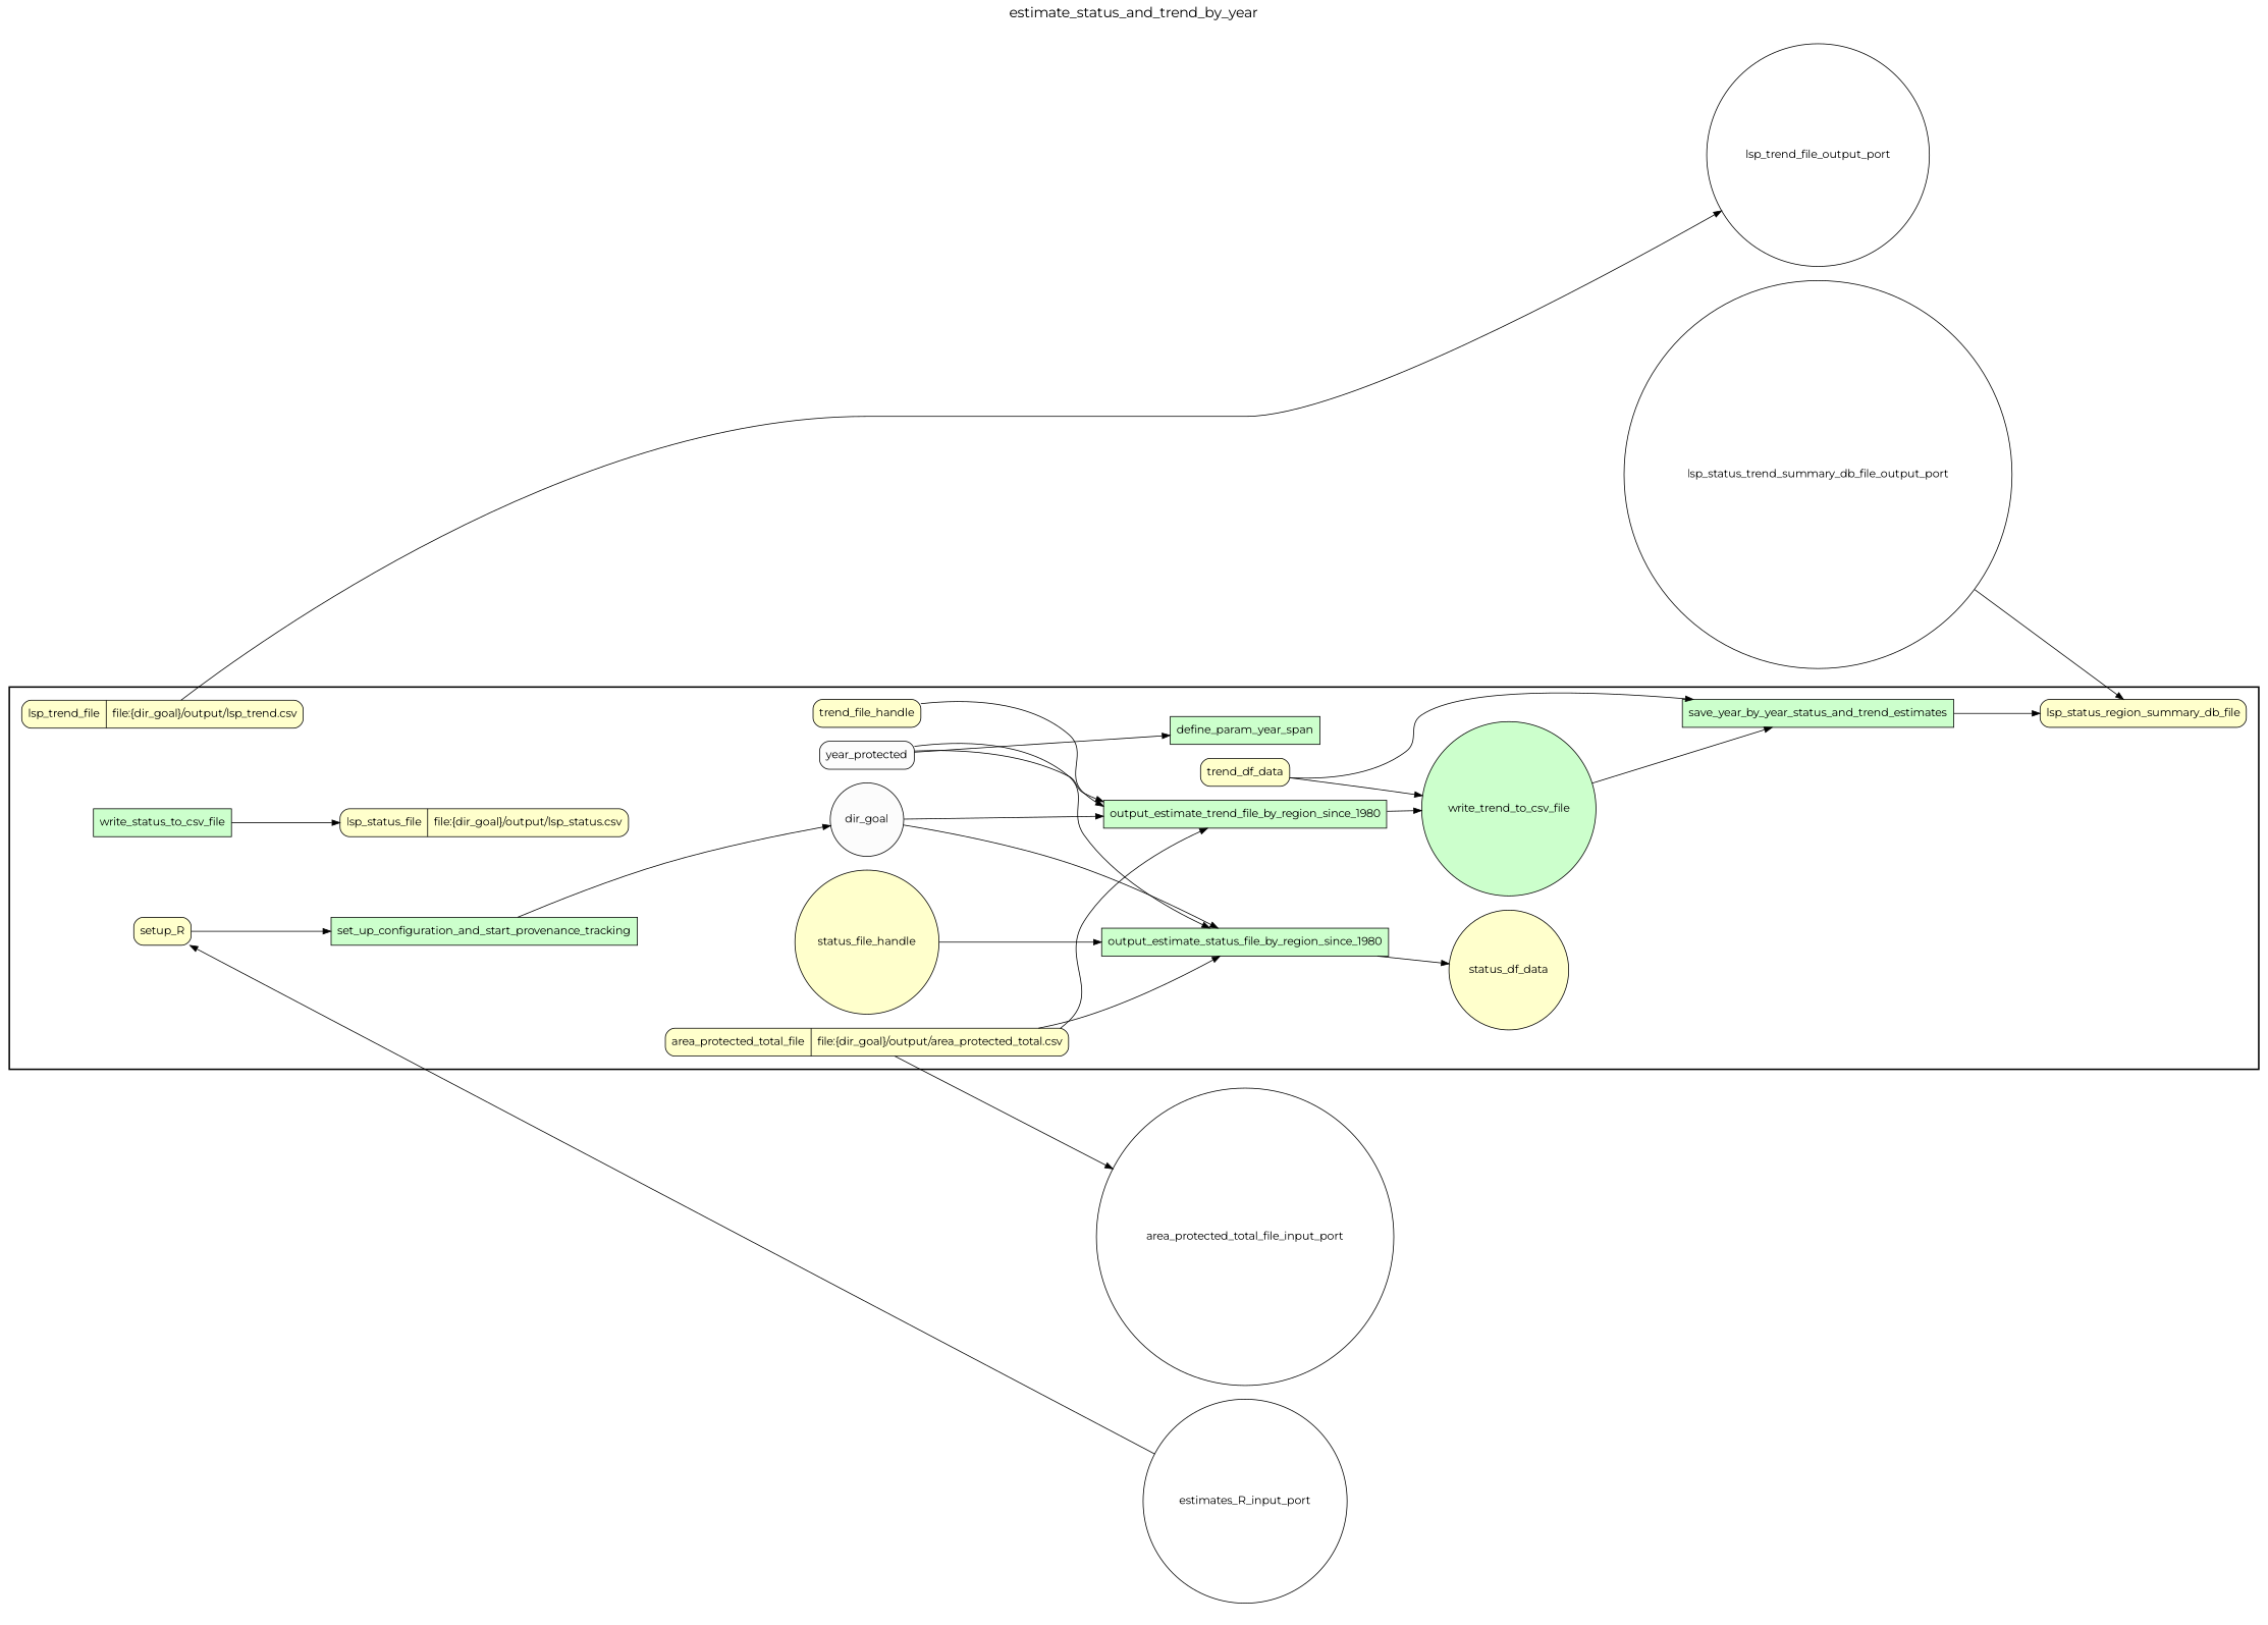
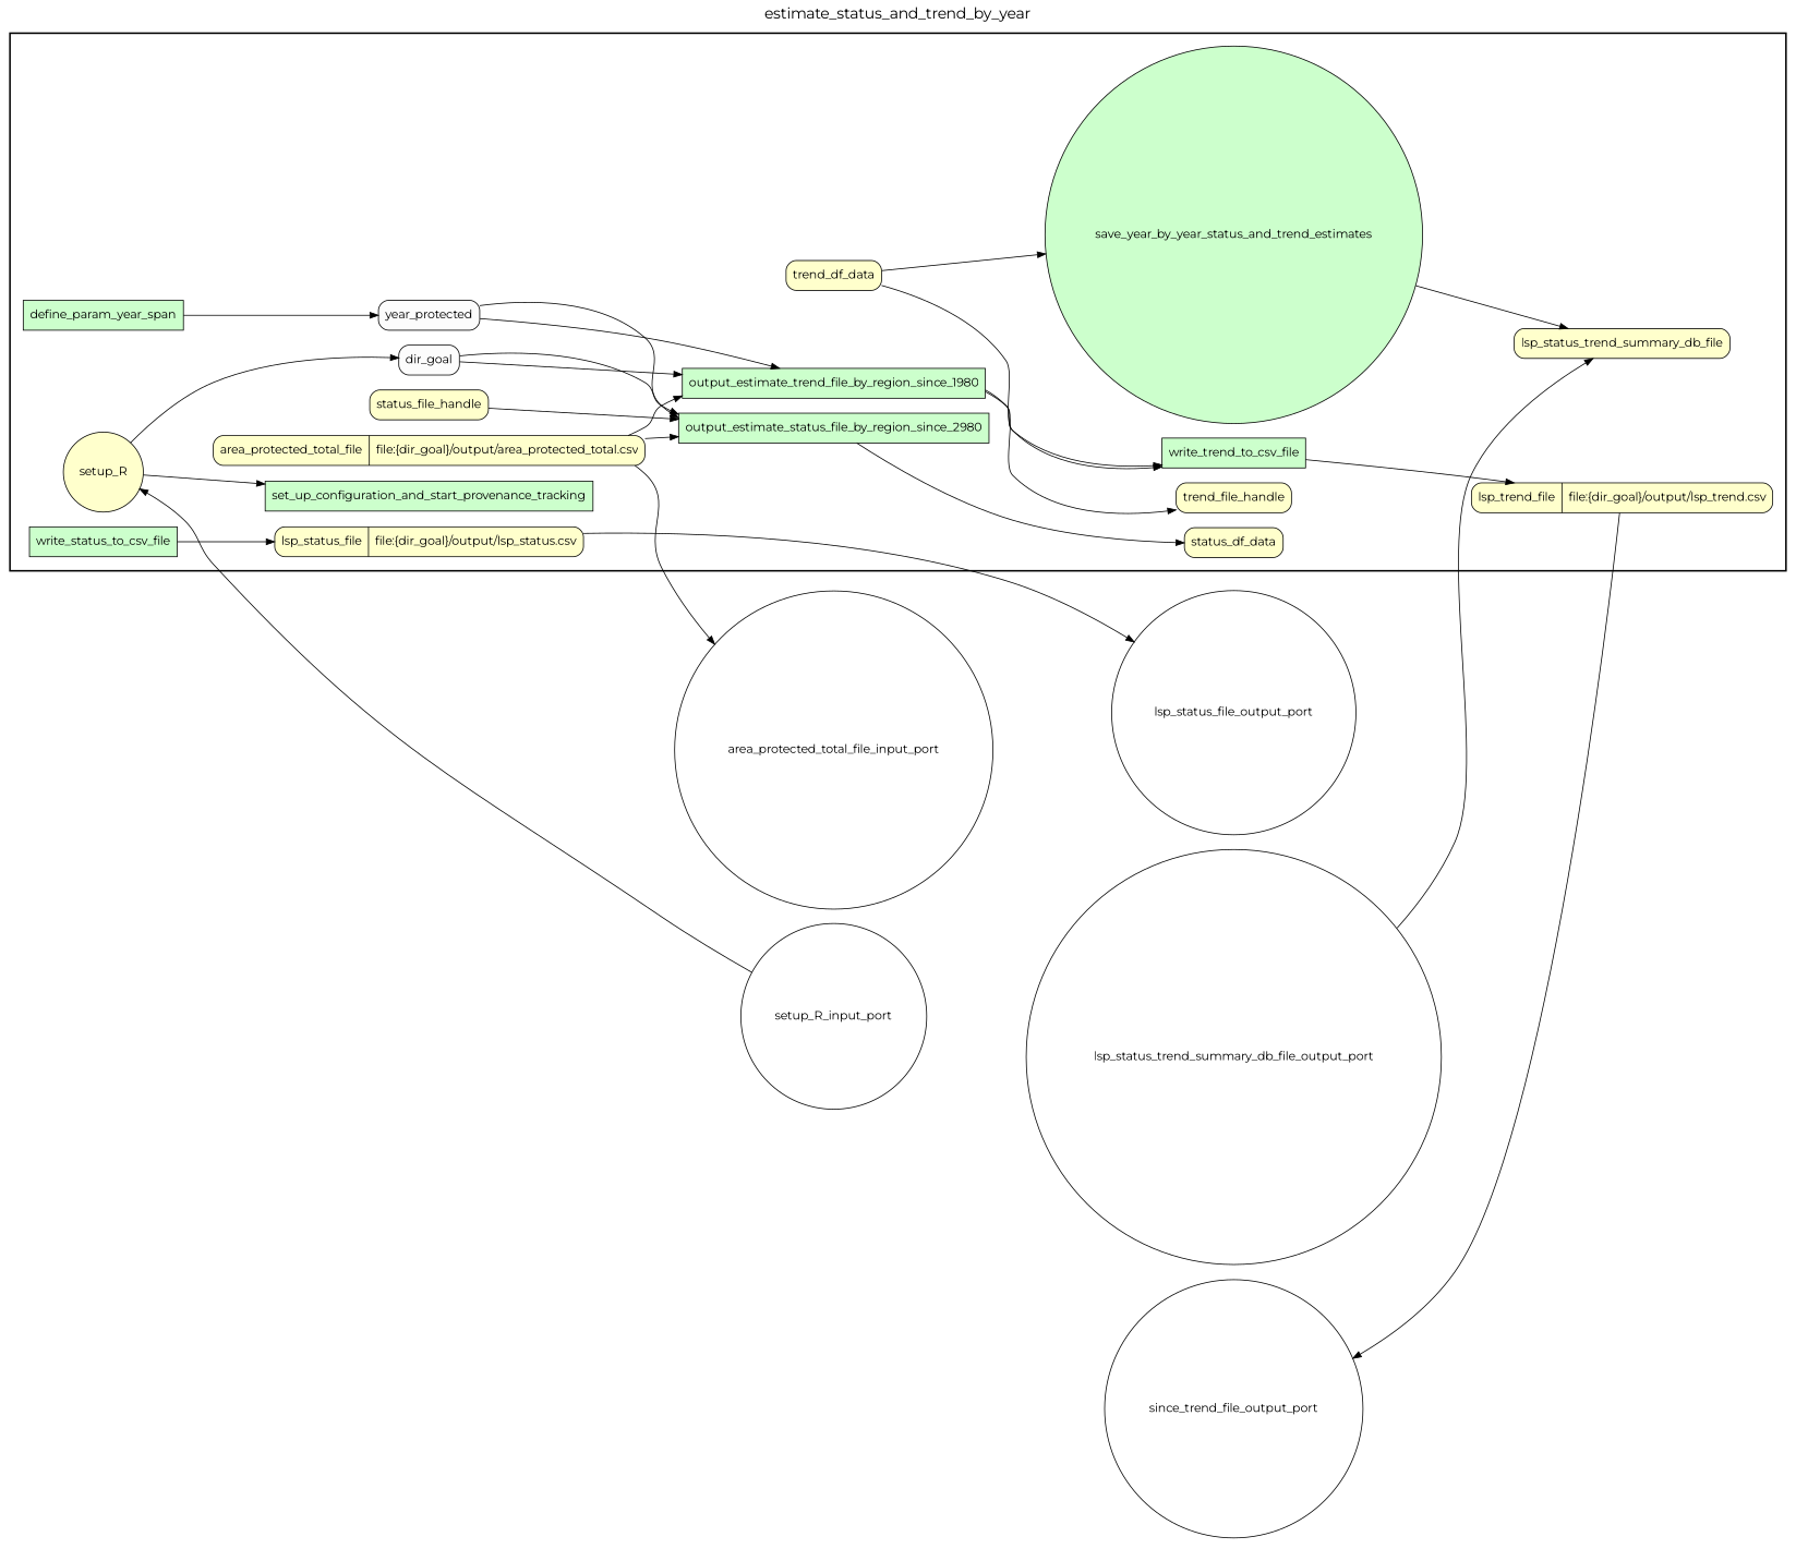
  digraph {
    fontname=Montserrat
    fontsize=18
    label=estimate_status_and_trend_by_year
    labelloc=t
    rankdir=LR
    node [fillcolor="#FFFFCC" fontname=Montserrat peripheries=1 shape=box style="rounded,filled"]
    edge [fontname=Montserrat]
    set_up_configuration_and_start_provenance_tracking [fillcolor="#CCFFCC" style=filled]
-   dir_goal [fillcolor="#FCFCFC" shape=circle]
-   status_file_handle [shape=circle]
+   dir_goal [fillcolor="#FCFCFC"]
+   status_file_handle
    trend_file_handle
    define_param_year_span [fillcolor="#CCFFCC" style=filled]
    n6 [fillcolor="#FCFCFC" label=year_protected]
-   output_estimate_status_file_by_region_since_1980 [fillcolor="#CCFFCC" style=filled]
-   status_df_data [shape=circle]
+   output_estimate_status_file_by_region_since_1980 [fillcolor="#CCFFCC" style=filled label=output_estimate_status_file_by_region_since_2980]
+   status_df_data
    write_status_to_csv_file [fillcolor="#CCFFCC" style=filled]
    n10 [label="{<f0> lsp_status_file |<f1> file\:\{dir_goal\}/output/lsp_status.csv}" rankdir=LR shape=record]
    output_estimate_trend_file_by_region_since_1980 [fillcolor="#CCFFCC" style=filled]
    trend_df_data
-   write_trend_to_csv_file [fillcolor="#CCFFCC" shape=circle style=filled]
+   write_trend_to_csv_file [fillcolor="#CCFFCC" style=filled]
    n14 [label="{<f0> lsp_trend_file |<f1> file\:\{dir_goal\}/output/lsp_trend.csv}" rankdir=LR shape=record]
-   save_year_by_year_status_and_trend_estimates [fillcolor="#CCFFCC" style=filled]
-   lsp_status_trend_summary_db_file [label=lsp_status_region_summary_db_file]
-   setup_R
+   save_year_by_year_status_and_trend_estimates [fillcolor="#CCFFCC" shape=circle style=filled]
+   lsp_status_trend_summary_db_file
+   setup_R [shape=circle]
    n18 [label="{<f0> area_protected_total_file |<f1> file\:\{dir_goal\}/output/area_protected_total.csv}" rankdir=LR shape=record]
-   setup_R_input_port [fillcolor="#FFFFFF" shape=circle width=0.2 label=estimates_R_input_port]
+   setup_R_input_port [fillcolor="#FFFFFF" shape=circle width=0.2]
    area_protected_total_file_input_port [fillcolor="#FFFFFF" shape=circle width=0.2]
-   lsp_trend_file_output_port [fillcolor="#FFFFFF" shape=circle width=0.2]
+   lsp_status_file_output_port [fillcolor="#FFFFFF" shape=circle width=0.2]
+   lsp_trend_file_output_port [fillcolor="#FFFFFF" shape=circle width=0.2 label=since_trend_file_output_port]
    lsp_status_trend_summary_db_file_output_port [fillcolor="#FFFFFF" shape=circle width=0.2]
    subgraph cluster_1 {
      color=black
      label=""
      penwidth=2
      subgraph cluster_2 {
        color=white
        label=""
        penwidth=2
        set_up_configuration_and_start_provenance_tracking
        dir_goal
        status_file_handle
        trend_file_handle
        define_param_year_span
        n6
        output_estimate_status_file_by_region_since_1980
        status_df_data
        write_status_to_csv_file
        n10
        output_estimate_trend_file_by_region_since_1980
        trend_df_data
        write_trend_to_csv_file
        n14
        save_year_by_year_status_and_trend_estimates
        lsp_status_trend_summary_db_file
        setup_R
        n18
      }
    }
    subgraph cluster_3 {
      color=white
      label=""
      subgraph cluster_4 {
        color=white
        label=""
+       lsp_status_file_output_port
        lsp_trend_file_output_port
        lsp_status_trend_summary_db_file_output_port
      }
    }
    subgraph cluster_5 {
      color=white
      label=""
      subgraph cluster_6 {
        color=white
        label=""
        setup_R_input_port
        area_protected_total_file_input_port
      }
    }
-   set_up_configuration_and_start_provenance_tracking -> dir_goal
+   setup_R -> dir_goal
    dir_goal -> output_estimate_status_file_by_region_since_1980
    dir_goal -> output_estimate_trend_file_by_region_since_1980
    status_file_handle -> output_estimate_status_file_by_region_since_1980
-   trend_file_handle -> output_estimate_trend_file_by_region_since_1980
-   n6 -> define_param_year_span
+   output_estimate_trend_file_by_region_since_1980 -> trend_file_handle
+   define_param_year_span -> n6
    n6 -> output_estimate_status_file_by_region_since_1980
    n6 -> output_estimate_trend_file_by_region_since_1980
    output_estimate_status_file_by_region_since_1980 -> status_df_data
    write_status_to_csv_file -> n10
+   n10 -> lsp_status_file_output_port
    output_estimate_trend_file_by_region_since_1980 -> write_trend_to_csv_file
    trend_df_data -> write_trend_to_csv_file
    trend_df_data -> save_year_by_year_status_and_trend_estimates
-   write_trend_to_csv_file -> save_year_by_year_status_and_trend_estimates
+   write_trend_to_csv_file -> n14
    n14 -> lsp_trend_file_output_port
    save_year_by_year_status_and_trend_estimates -> lsp_status_trend_summary_db_file
    setup_R -> set_up_configuration_and_start_provenance_tracking
    n18 -> output_estimate_status_file_by_region_since_1980
    n18 -> output_estimate_trend_file_by_region_since_1980
    n18 -> area_protected_total_file_input_port
    setup_R_input_port -> setup_R
    lsp_status_trend_summary_db_file_output_port -> lsp_status_trend_summary_db_file
  }
